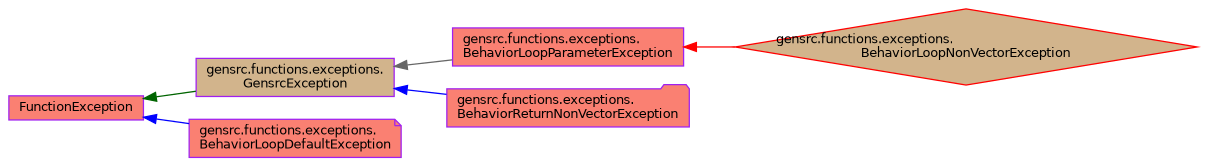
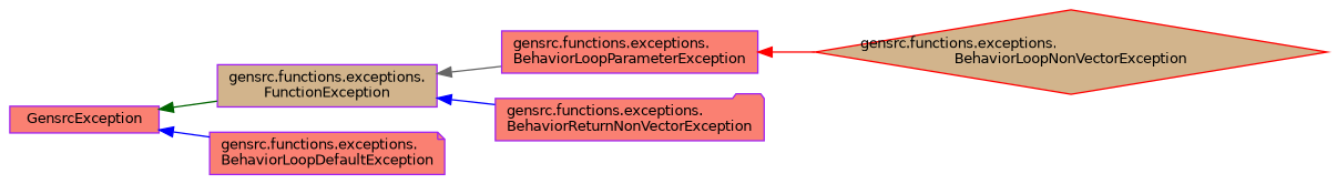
  digraph {
    rankdir=LR
    node [color=purple fillcolor=salmon fontname=Helvetica fontsize=10 shape=box style=filled]
    edge [color=blue dir=back fontname=Helvetica fontsize=10 labelfontname=Helvetica labelfontsize=10 style=solid]
-   n1 [fillcolor=tan fontcolor=black height=0.2 label="gensrc.functions.exceptions.\lGensrcException" width=0.4]
+   n1 [fillcolor=tan fontcolor=black height=0.2 label="gensrc.functions.exceptions.\lFunctionException" width=0.4]
    n2 [height=0.2 label="gensrc.functions.exceptions.\lBehaviorLoopParameterException" width=0.4]
    n3 [height=0.2 label="gensrc.functions.exceptions.\lBehaviorReturnNonVectorException" shape=folder width=0.4]
    n4 [height=0.2 label="gensrc.functions.exceptions.\lBehaviorLoopDefaultException" shape=note width=0.4]
    n5 [color=red fillcolor=tan height=0.2 label="gensrc.functions.exceptions.\lBehaviorLoopNonVectorException" shape=diamond width=0.4]
-   n6 [height=0.2 label=FunctionException width=0.4]
+   n6 [height=0.2 label=GensrcException width=0.4]
    n1 -> n2 [color=gray40]
    n1 -> n3
    n2 -> n5 [color=red]
    n6 -> n1 [color=darkgreen]
    n6 -> n4
  }
